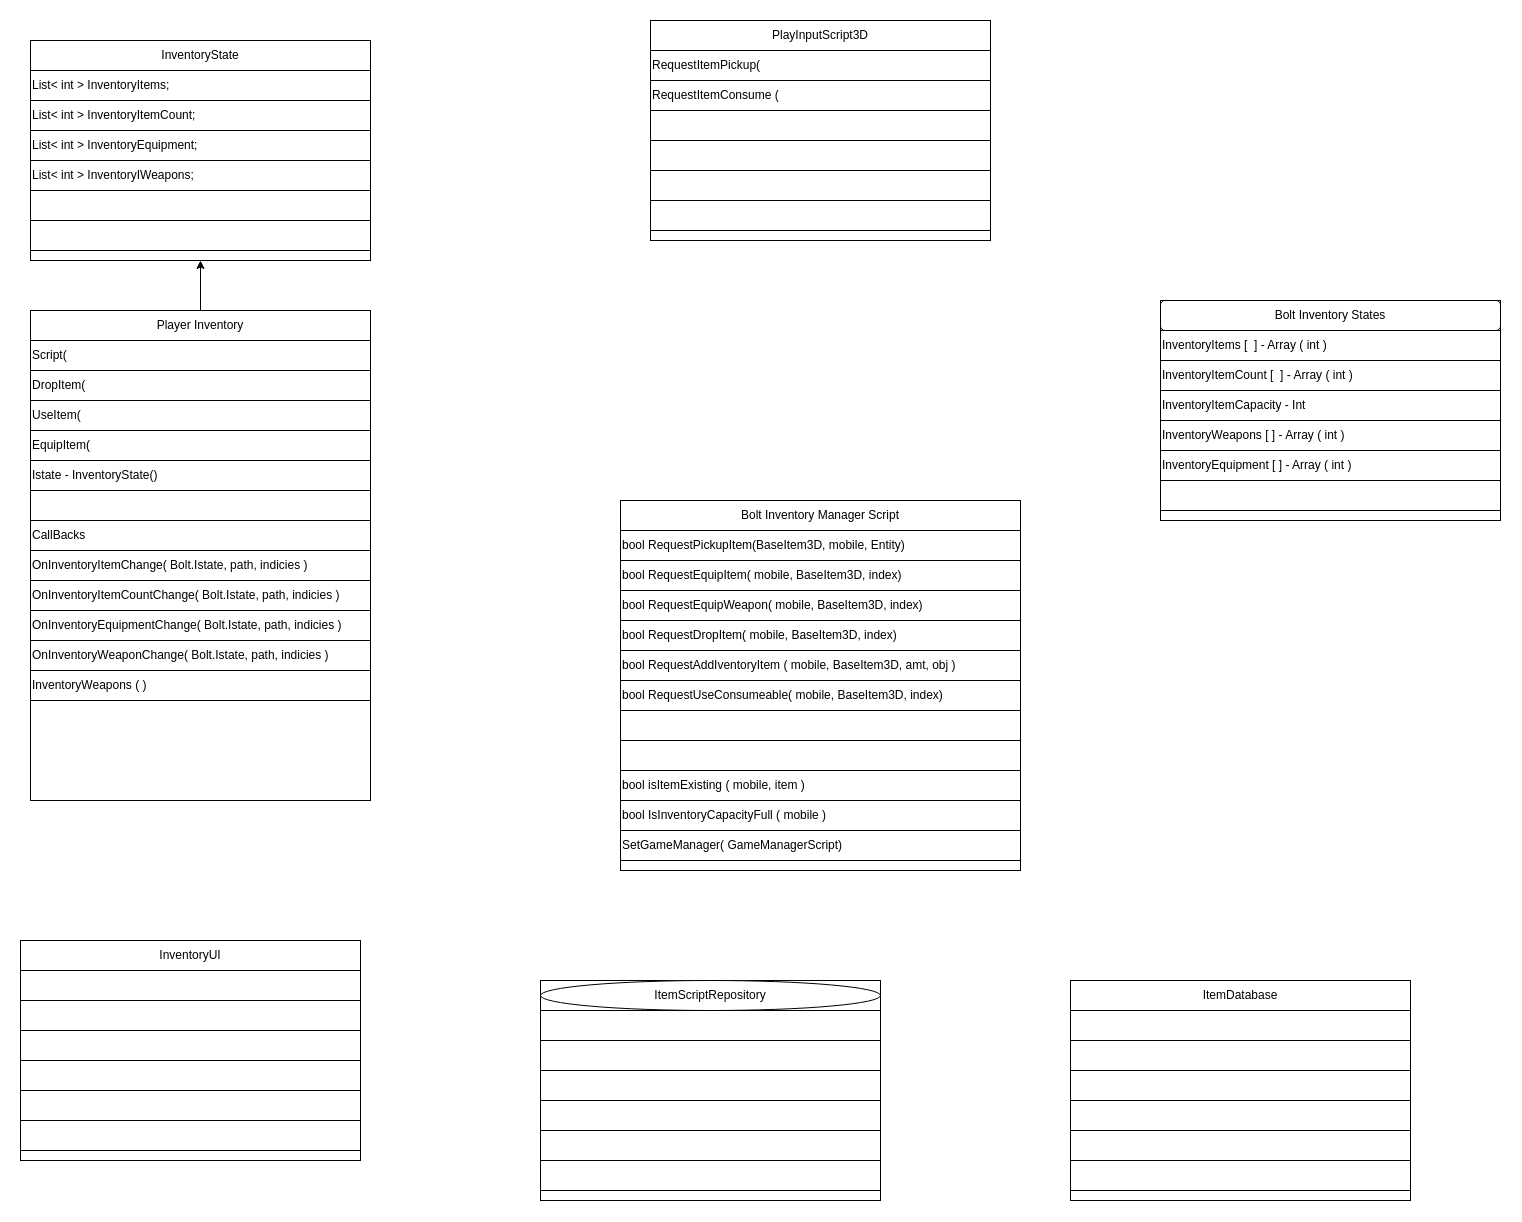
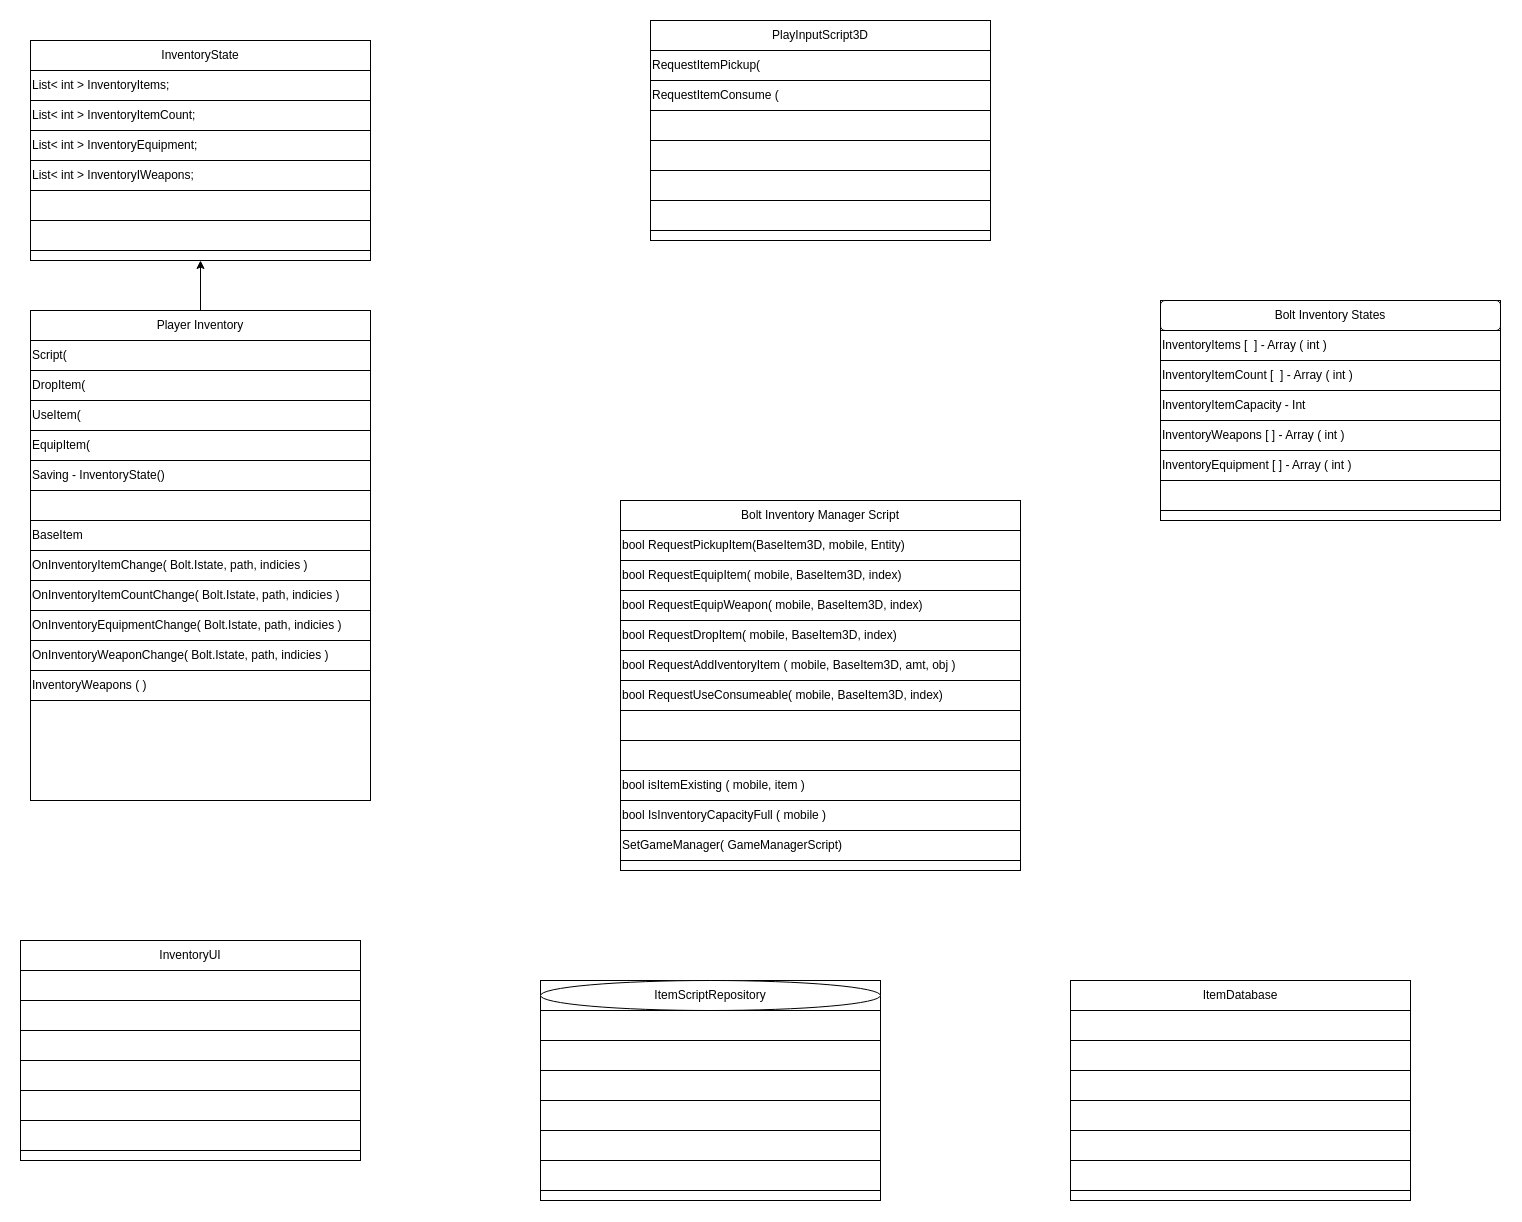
  <mxCell id="0" />
  <mxCell id="1" parent="0" />
  <mxCell id="2" value="" style="rounded=0;whiteSpace=wrap;html=1;" vertex="1" parent="1"><mxGeometry x="1160" y="300" width="340" height="220" as="geometry" /></mxCell>
  <mxCell id="3" value="Bolt Inventory States" style="whiteSpace=wrap;html=1;rounded=1;" vertex="1" parent="1"><mxGeometry x="1160" y="300" width="340" height="30" as="geometry" /></mxCell>
  <mxCell id="4" value="InventoryItems [&amp;nbsp; ] - Array ( int )" style="rounded=0;whiteSpace=wrap;html=1;align=left;" vertex="1" parent="1"><mxGeometry x="1160" y="330" width="340" height="30" as="geometry" /></mxCell>
  <mxCell id="5" value="InventoryItemCount [&amp;nbsp; ] - Array ( int )" style="rounded=0;whiteSpace=wrap;html=1;align=left;" vertex="1" parent="1"><mxGeometry x="1160" y="360" width="340" height="30" as="geometry" /></mxCell>
  <mxCell id="6" value="InventoryItemCapacity - Int" style="rounded=0;whiteSpace=wrap;html=1;align=left;" vertex="1" parent="1"><mxGeometry x="1160" y="390" width="340" height="30" as="geometry" /></mxCell>
  <mxCell id="7" value="InventoryWeapons [ ] - Array ( int )" style="rounded=0;whiteSpace=wrap;html=1;align=left;" vertex="1" parent="1"><mxGeometry x="1160" y="420" width="340" height="30" as="geometry" /></mxCell>
  <mxCell id="8" value="InventoryEquipment [ ] - Array ( int )" style="rounded=0;whiteSpace=wrap;html=1;align=left;" vertex="1" parent="1"><mxGeometry x="1160" y="450" width="340" height="30" as="geometry" /></mxCell>
  <mxCell id="9" value="" style="rounded=0;whiteSpace=wrap;html=1;align=left;" vertex="1" parent="1"><mxGeometry x="1160" y="480" width="340" height="30" as="geometry" /></mxCell>
  <mxCell id="10" value="" style="rounded=0;whiteSpace=wrap;html=1;" vertex="1" parent="1"><mxGeometry x="30" y="310" width="340" height="490" as="geometry" /></mxCell>
  <mxCell id="11" style="edgeStyle=orthogonalEdgeStyle;rounded=0;orthogonalLoop=1;jettySize=auto;html=1;exitX=0.5;exitY=0;exitDx=0;exitDy=0;entryX=0.5;entryY=1;entryDx=0;entryDy=0;" edge="1" parent="1" source="12" target="70"><mxGeometry relative="1" as="geometry" /></mxCell>
  <mxCell id="12" value="Player Inventory" style="rounded=0;whiteSpace=wrap;html=1;" vertex="1" parent="1"><mxGeometry x="30" y="310" width="340" height="30" as="geometry" /></mxCell>
  <mxCell id="13" value="Script(" style="rounded=0;whiteSpace=wrap;html=1;align=left;verticalAlign=middle;" vertex="1" parent="1"><mxGeometry x="30" y="340" width="340" height="30" as="geometry" /></mxCell>
  <mxCell id="14" value="DropItem(" style="rounded=0;whiteSpace=wrap;html=1;align=left;verticalAlign=middle;" vertex="1" parent="1"><mxGeometry x="30" y="370" width="340" height="30" as="geometry" /></mxCell>
  <mxCell id="15" value="UseItem(" style="rounded=0;whiteSpace=wrap;html=1;align=left;verticalAlign=middle;" vertex="1" parent="1"><mxGeometry x="30" y="400" width="340" height="30" as="geometry" /></mxCell>
  <mxCell id="16" value="EquipItem(" style="rounded=0;whiteSpace=wrap;html=1;align=left;verticalAlign=middle;" vertex="1" parent="1"><mxGeometry x="30" y="430" width="340" height="30" as="geometry" /></mxCell>
- <mxCell id="17" value="Istate - InventoryState()" style="rounded=0;whiteSpace=wrap;html=1;align=left;verticalAlign=middle;" vertex="1" parent="1"><mxGeometry x="30" y="460" width="340" height="30" as="geometry" /></mxCell>
+ <mxCell id="17" value="Saving - InventoryState()" style="rounded=0;whiteSpace=wrap;html=1;align=left;verticalAlign=middle;" vertex="1" parent="1"><mxGeometry x="30" y="460" width="340" height="30" as="geometry" /></mxCell>
  <mxCell id="18" value="" style="rounded=0;whiteSpace=wrap;html=1;align=left;verticalAlign=middle;" vertex="1" parent="1"><mxGeometry x="30" y="490" width="340" height="30" as="geometry" /></mxCell>
  <mxCell id="19" value="" style="rounded=0;whiteSpace=wrap;html=1;" vertex="1" parent="1"><mxGeometry x="20" y="940" width="340" height="220" as="geometry" /></mxCell>
  <mxCell id="20" value="InventoryUI" style="rounded=0;whiteSpace=wrap;html=1;" vertex="1" parent="1"><mxGeometry x="20" y="940" width="340" height="30" as="geometry" /></mxCell>
  <mxCell id="21" value="" style="rounded=0;whiteSpace=wrap;html=1;" vertex="1" parent="1"><mxGeometry x="20" y="970" width="340" height="30" as="geometry" /></mxCell>
  <mxCell id="22" value="" style="rounded=0;whiteSpace=wrap;html=1;" vertex="1" parent="1"><mxGeometry x="20" y="1000" width="340" height="30" as="geometry" /></mxCell>
  <mxCell id="23" value="" style="rounded=0;whiteSpace=wrap;html=1;" vertex="1" parent="1"><mxGeometry x="20" y="1030" width="340" height="30" as="geometry" /></mxCell>
  <mxCell id="24" value="" style="rounded=0;whiteSpace=wrap;html=1;" vertex="1" parent="1"><mxGeometry x="20" y="1060" width="340" height="30" as="geometry" /></mxCell>
  <mxCell id="25" value="" style="rounded=0;whiteSpace=wrap;html=1;" vertex="1" parent="1"><mxGeometry x="20" y="1090" width="340" height="30" as="geometry" /></mxCell>
  <mxCell id="26" value="" style="rounded=0;whiteSpace=wrap;html=1;" vertex="1" parent="1"><mxGeometry x="20" y="1120" width="340" height="30" as="geometry" /></mxCell>
  <mxCell id="27" value="" style="rounded=0;whiteSpace=wrap;html=1;" vertex="1" parent="1"><mxGeometry x="620" y="500" width="400" height="370" as="geometry" /></mxCell>
  <mxCell id="28" value="Bolt Inventory Manager Script" style="rounded=0;whiteSpace=wrap;html=1;" vertex="1" parent="1"><mxGeometry x="620" y="500" width="400" height="30" as="geometry" /></mxCell>
  <mxCell id="29" value="bool RequestPickupItem(BaseItem3D, mobile, Entity) " style="rounded=0;whiteSpace=wrap;html=1;align=left;" vertex="1" parent="1"><mxGeometry x="620" y="530" width="400" height="30" as="geometry" /></mxCell>
  <mxCell id="30" value="bool RequestEquipItem( mobile, BaseItem3D, index)" style="rounded=0;whiteSpace=wrap;html=1;align=left;" vertex="1" parent="1"><mxGeometry x="620" y="560" width="400" height="30" as="geometry" /></mxCell>
  <mxCell id="31" value="bool RequestEquipWeapon( mobile, BaseItem3D, index)" style="rounded=0;whiteSpace=wrap;html=1;align=left;" vertex="1" parent="1"><mxGeometry x="620" y="590" width="400" height="30" as="geometry" /></mxCell>
  <mxCell id="32" value="bool RequestDropItem( mobile, BaseItem3D, index)" style="rounded=0;whiteSpace=wrap;html=1;align=left;" vertex="1" parent="1"><mxGeometry x="620" y="620" width="400" height="30" as="geometry" /></mxCell>
  <mxCell id="33" value="bool RequestUseConsumeable( mobile, BaseItem3D, index)" style="rounded=0;whiteSpace=wrap;html=1;align=left;" vertex="1" parent="1"><mxGeometry x="620" y="680" width="400" height="30" as="geometry" /></mxCell>
  <mxCell id="34" value="bool RequestAddIventoryItem ( mobile, BaseItem3D, amt, obj )" style="rounded=0;whiteSpace=wrap;html=1;align=left;" vertex="1" parent="1"><mxGeometry x="620" y="650" width="400" height="30" as="geometry" /></mxCell>
  <mxCell id="35" value="" style="rounded=0;whiteSpace=wrap;html=1;" vertex="1" parent="1"><mxGeometry x="1070" y="980" width="340" height="220" as="geometry" /></mxCell>
  <mxCell id="36" value="ItemDatabase" style="rounded=0;whiteSpace=wrap;html=1;" vertex="1" parent="1"><mxGeometry x="1070" y="980" width="340" height="30" as="geometry" /></mxCell>
  <mxCell id="37" value="" style="rounded=0;whiteSpace=wrap;html=1;" vertex="1" parent="1"><mxGeometry x="1070" y="1010" width="340" height="30" as="geometry" /></mxCell>
  <mxCell id="38" value="" style="rounded=0;whiteSpace=wrap;html=1;" vertex="1" parent="1"><mxGeometry x="1070" y="1040" width="340" height="30" as="geometry" /></mxCell>
  <mxCell id="39" value="" style="rounded=0;whiteSpace=wrap;html=1;" vertex="1" parent="1"><mxGeometry x="1070" y="1070" width="340" height="30" as="geometry" /></mxCell>
  <mxCell id="40" value="" style="rounded=0;whiteSpace=wrap;html=1;" vertex="1" parent="1"><mxGeometry x="1070" y="1100" width="340" height="30" as="geometry" /></mxCell>
  <mxCell id="41" value="" style="rounded=0;whiteSpace=wrap;html=1;" vertex="1" parent="1"><mxGeometry x="1070" y="1130" width="340" height="30" as="geometry" /></mxCell>
  <mxCell id="42" value="" style="rounded=0;whiteSpace=wrap;html=1;" vertex="1" parent="1"><mxGeometry x="1070" y="1160" width="340" height="30" as="geometry" /></mxCell>
  <mxCell id="43" value="" style="rounded=0;whiteSpace=wrap;html=1;" vertex="1" parent="1"><mxGeometry x="540" y="980" width="340" height="220" as="geometry" /></mxCell>
  <mxCell id="44" value="ItemScriptRepository" style="ellipse;whiteSpace=wrap;html=1;" vertex="1" parent="1"><mxGeometry x="540" y="980" width="340" height="30" as="geometry" /></mxCell>
  <mxCell id="45" value="" style="rounded=0;whiteSpace=wrap;html=1;" vertex="1" parent="1"><mxGeometry x="540" y="1010" width="340" height="30" as="geometry" /></mxCell>
  <mxCell id="46" value="" style="rounded=0;whiteSpace=wrap;html=1;" vertex="1" parent="1"><mxGeometry x="540" y="1040" width="340" height="30" as="geometry" /></mxCell>
  <mxCell id="47" value="" style="rounded=0;whiteSpace=wrap;html=1;" vertex="1" parent="1"><mxGeometry x="540" y="1070" width="340" height="30" as="geometry" /></mxCell>
  <mxCell id="48" value="" style="rounded=0;whiteSpace=wrap;html=1;" vertex="1" parent="1"><mxGeometry x="540" y="1100" width="340" height="30" as="geometry" /></mxCell>
  <mxCell id="49" value="" style="rounded=0;whiteSpace=wrap;html=1;" vertex="1" parent="1"><mxGeometry x="540" y="1130" width="340" height="30" as="geometry" /></mxCell>
  <mxCell id="50" value="" style="rounded=0;whiteSpace=wrap;html=1;" vertex="1" parent="1"><mxGeometry x="540" y="1160" width="340" height="30" as="geometry" /></mxCell>
  <mxCell id="51" value="" style="rounded=0;whiteSpace=wrap;html=1;" vertex="1" parent="1"><mxGeometry x="650" y="20" width="340" height="220" as="geometry" /></mxCell>
  <mxCell id="52" value="PlayInputScript3D" style="rounded=0;whiteSpace=wrap;html=1;" vertex="1" parent="1"><mxGeometry x="650" y="20" width="340" height="30" as="geometry" /></mxCell>
  <mxCell id="53" value="RequestItemPickup(" style="rounded=0;whiteSpace=wrap;html=1;align=left;verticalAlign=middle;" vertex="1" parent="1"><mxGeometry x="650" y="50" width="340" height="30" as="geometry" /></mxCell>
  <mxCell id="54" value="RequestItemConsume (" style="rounded=0;whiteSpace=wrap;html=1;align=left;verticalAlign=middle;" vertex="1" parent="1"><mxGeometry x="650" y="80" width="340" height="30" as="geometry" /></mxCell>
  <mxCell id="55" value="" style="rounded=0;whiteSpace=wrap;html=1;align=left;verticalAlign=middle;" vertex="1" parent="1"><mxGeometry x="650" y="110" width="340" height="30" as="geometry" /></mxCell>
  <mxCell id="56" value="" style="rounded=0;whiteSpace=wrap;html=1;align=left;verticalAlign=middle;" vertex="1" parent="1"><mxGeometry x="650" y="140" width="340" height="30" as="geometry" /></mxCell>
  <mxCell id="57" value="" style="rounded=0;whiteSpace=wrap;html=1;align=left;verticalAlign=middle;" vertex="1" parent="1"><mxGeometry x="650" y="170" width="340" height="30" as="geometry" /></mxCell>
  <mxCell id="58" value="" style="rounded=0;whiteSpace=wrap;html=1;align=left;verticalAlign=middle;" vertex="1" parent="1"><mxGeometry x="650" y="200" width="340" height="30" as="geometry" /></mxCell>
  <mxCell id="59" value="" style="rounded=0;whiteSpace=wrap;html=1;align=left;" vertex="1" parent="1"><mxGeometry x="620" y="710" width="400" height="30" as="geometry" /></mxCell>
  <mxCell id="60" value="" style="rounded=0;whiteSpace=wrap;html=1;align=left;" vertex="1" parent="1"><mxGeometry x="620" y="740" width="400" height="30" as="geometry" /></mxCell>
  <mxCell id="61" value="bool isItemExisting ( mobile, item )" style="rounded=0;whiteSpace=wrap;html=1;align=left;" vertex="1" parent="1"><mxGeometry x="620" y="770" width="400" height="30" as="geometry" /></mxCell>
  <mxCell id="62" value="bool IsInventoryCapacityFull ( mobile )" style="rounded=0;whiteSpace=wrap;html=1;align=left;" vertex="1" parent="1"><mxGeometry x="620" y="800" width="400" height="30" as="geometry" /></mxCell>
  <mxCell id="63" value="SetGameManager( GameManagerScript)" style="rounded=0;whiteSpace=wrap;html=1;align=left;" vertex="1" parent="1"><mxGeometry x="620" y="830" width="400" height="30" as="geometry" /></mxCell>
- <mxCell id="64" value="CallBacks" style="rounded=0;whiteSpace=wrap;html=1;align=left;verticalAlign=middle;" vertex="1" parent="1"><mxGeometry x="30" y="520" width="340" height="30" as="geometry" /></mxCell>
+ <mxCell id="64" value="BaseItem" style="rounded=0;whiteSpace=wrap;html=1;align=left;verticalAlign=middle;" vertex="1" parent="1"><mxGeometry x="30" y="520" width="340" height="30" as="geometry" /></mxCell>
  <mxCell id="65" value="OnInventoryItemChange( Bolt.Istate, path, indicies )" style="rounded=0;whiteSpace=wrap;html=1;align=left;verticalAlign=middle;" vertex="1" parent="1"><mxGeometry x="30" y="550" width="340" height="30" as="geometry" /></mxCell>
  <mxCell id="66" value="OnInventoryItemCountChange( Bolt.Istate, path, indicies )" style="rounded=0;whiteSpace=wrap;html=1;align=left;verticalAlign=middle;" vertex="1" parent="1"><mxGeometry x="30" y="580" width="340" height="30" as="geometry" /></mxCell>
  <mxCell id="67" value="OnInventoryEquipmentChange( Bolt.Istate, path, indicies )" style="rounded=0;whiteSpace=wrap;html=1;align=left;verticalAlign=middle;" vertex="1" parent="1"><mxGeometry x="30" y="610" width="340" height="30" as="geometry" /></mxCell>
  <mxCell id="68" value="OnInventoryWeaponChange( Bolt.Istate, path, indicies )" style="rounded=0;whiteSpace=wrap;html=1;align=left;verticalAlign=middle;" vertex="1" parent="1"><mxGeometry x="30" y="640" width="340" height="30" as="geometry" /></mxCell>
  <mxCell id="69" value="InventoryWeapons ( )" style="rounded=0;whiteSpace=wrap;html=1;align=left;verticalAlign=middle;" vertex="1" parent="1"><mxGeometry x="30" y="670" width="340" height="30" as="geometry" /></mxCell>
  <mxCell id="70" value="" style="rounded=0;whiteSpace=wrap;html=1;" vertex="1" parent="1"><mxGeometry x="30" y="40" width="340" height="220" as="geometry" /></mxCell>
  <mxCell id="71" value="InventoryState" style="rounded=0;whiteSpace=wrap;html=1;" vertex="1" parent="1"><mxGeometry x="30" y="40" width="340" height="30" as="geometry" /></mxCell>
  <mxCell id="72" value="List&amp;lt; int &amp;gt; InventoryItems;" style="rounded=0;whiteSpace=wrap;html=1;align=left;verticalAlign=middle;" vertex="1" parent="1"><mxGeometry x="30" y="70" width="340" height="30" as="geometry" /></mxCell>
  <mxCell id="73" value="List&amp;lt; int &amp;gt; InventoryItemCount;" style="rounded=0;whiteSpace=wrap;html=1;align=left;verticalAlign=middle;" vertex="1" parent="1"><mxGeometry x="30" y="100" width="340" height="30" as="geometry" /></mxCell>
  <mxCell id="74" value="List&amp;lt; int &amp;gt; InventoryEquipment;" style="rounded=0;whiteSpace=wrap;html=1;align=left;verticalAlign=middle;" vertex="1" parent="1"><mxGeometry x="30" y="130" width="340" height="30" as="geometry" /></mxCell>
  <mxCell id="75" value="List&amp;lt; int &amp;gt; InventoryIWeapons;" style="rounded=0;whiteSpace=wrap;html=1;align=left;verticalAlign=middle;" vertex="1" parent="1"><mxGeometry x="30" y="160" width="340" height="30" as="geometry" /></mxCell>
  <mxCell id="76" value="" style="rounded=0;whiteSpace=wrap;html=1;align=left;verticalAlign=middle;" vertex="1" parent="1"><mxGeometry x="30" y="190" width="340" height="30" as="geometry" /></mxCell>
  <mxCell id="77" value="" style="rounded=0;whiteSpace=wrap;html=1;align=left;verticalAlign=middle;" vertex="1" parent="1"><mxGeometry x="30" y="220" width="340" height="30" as="geometry" /></mxCell>
